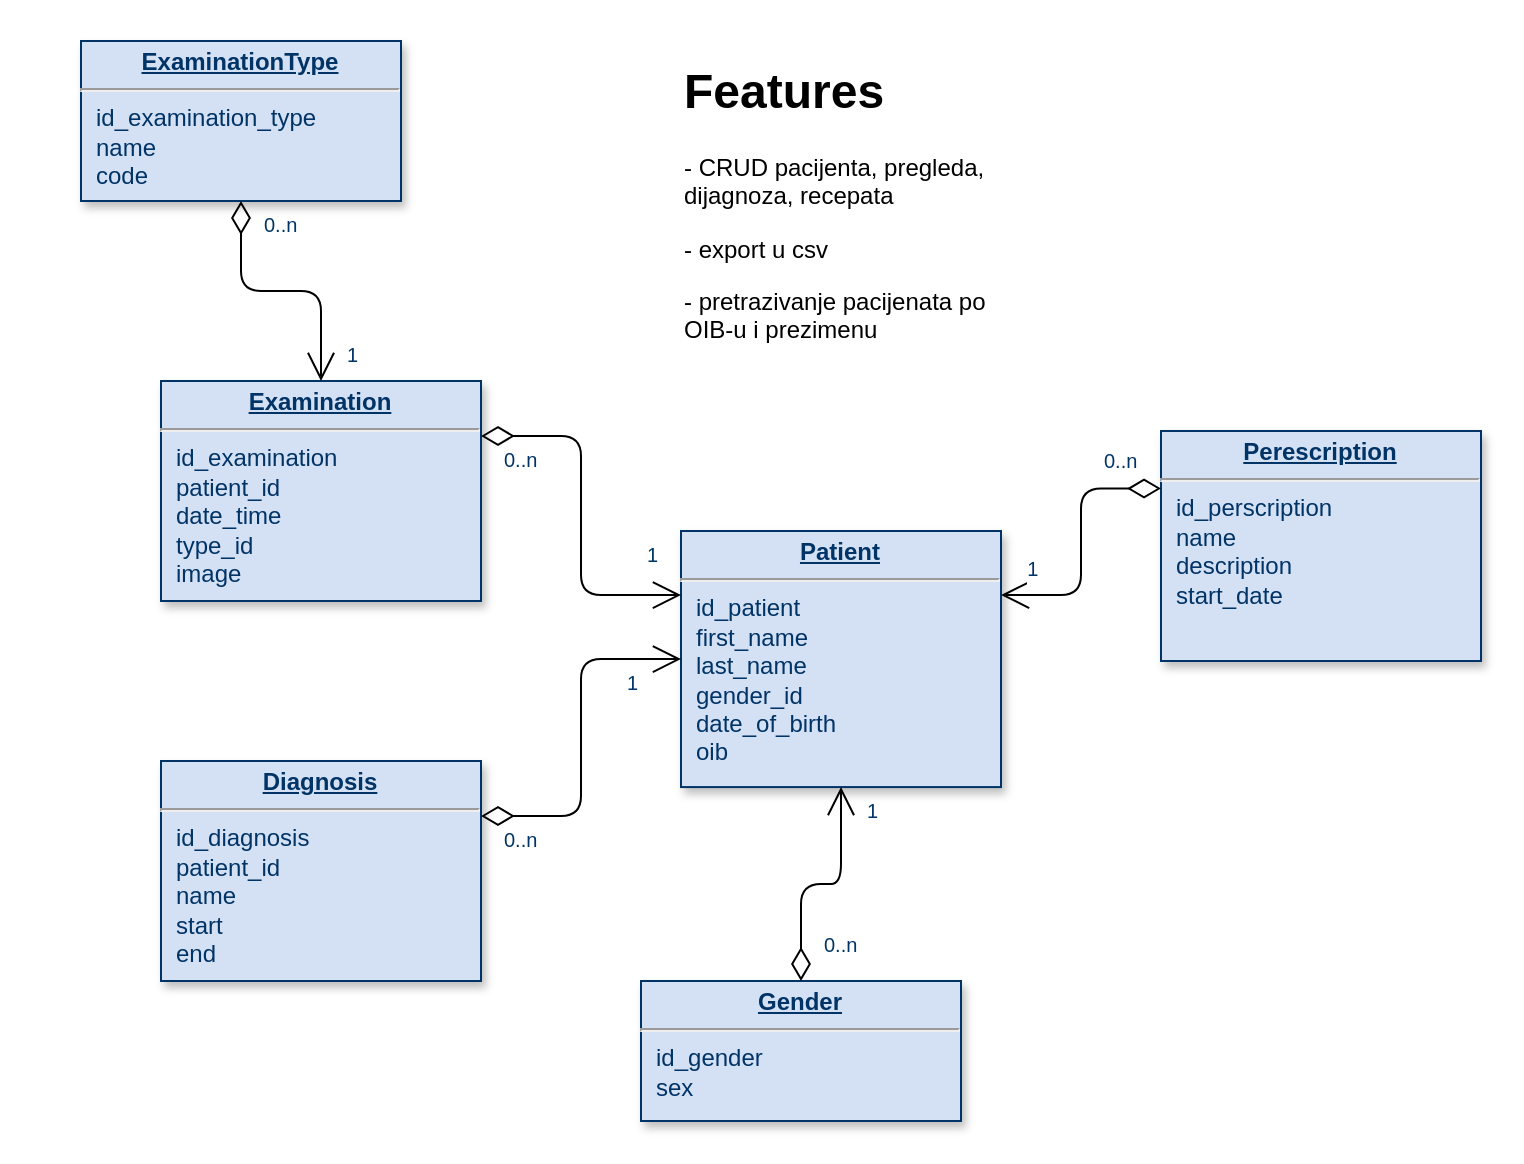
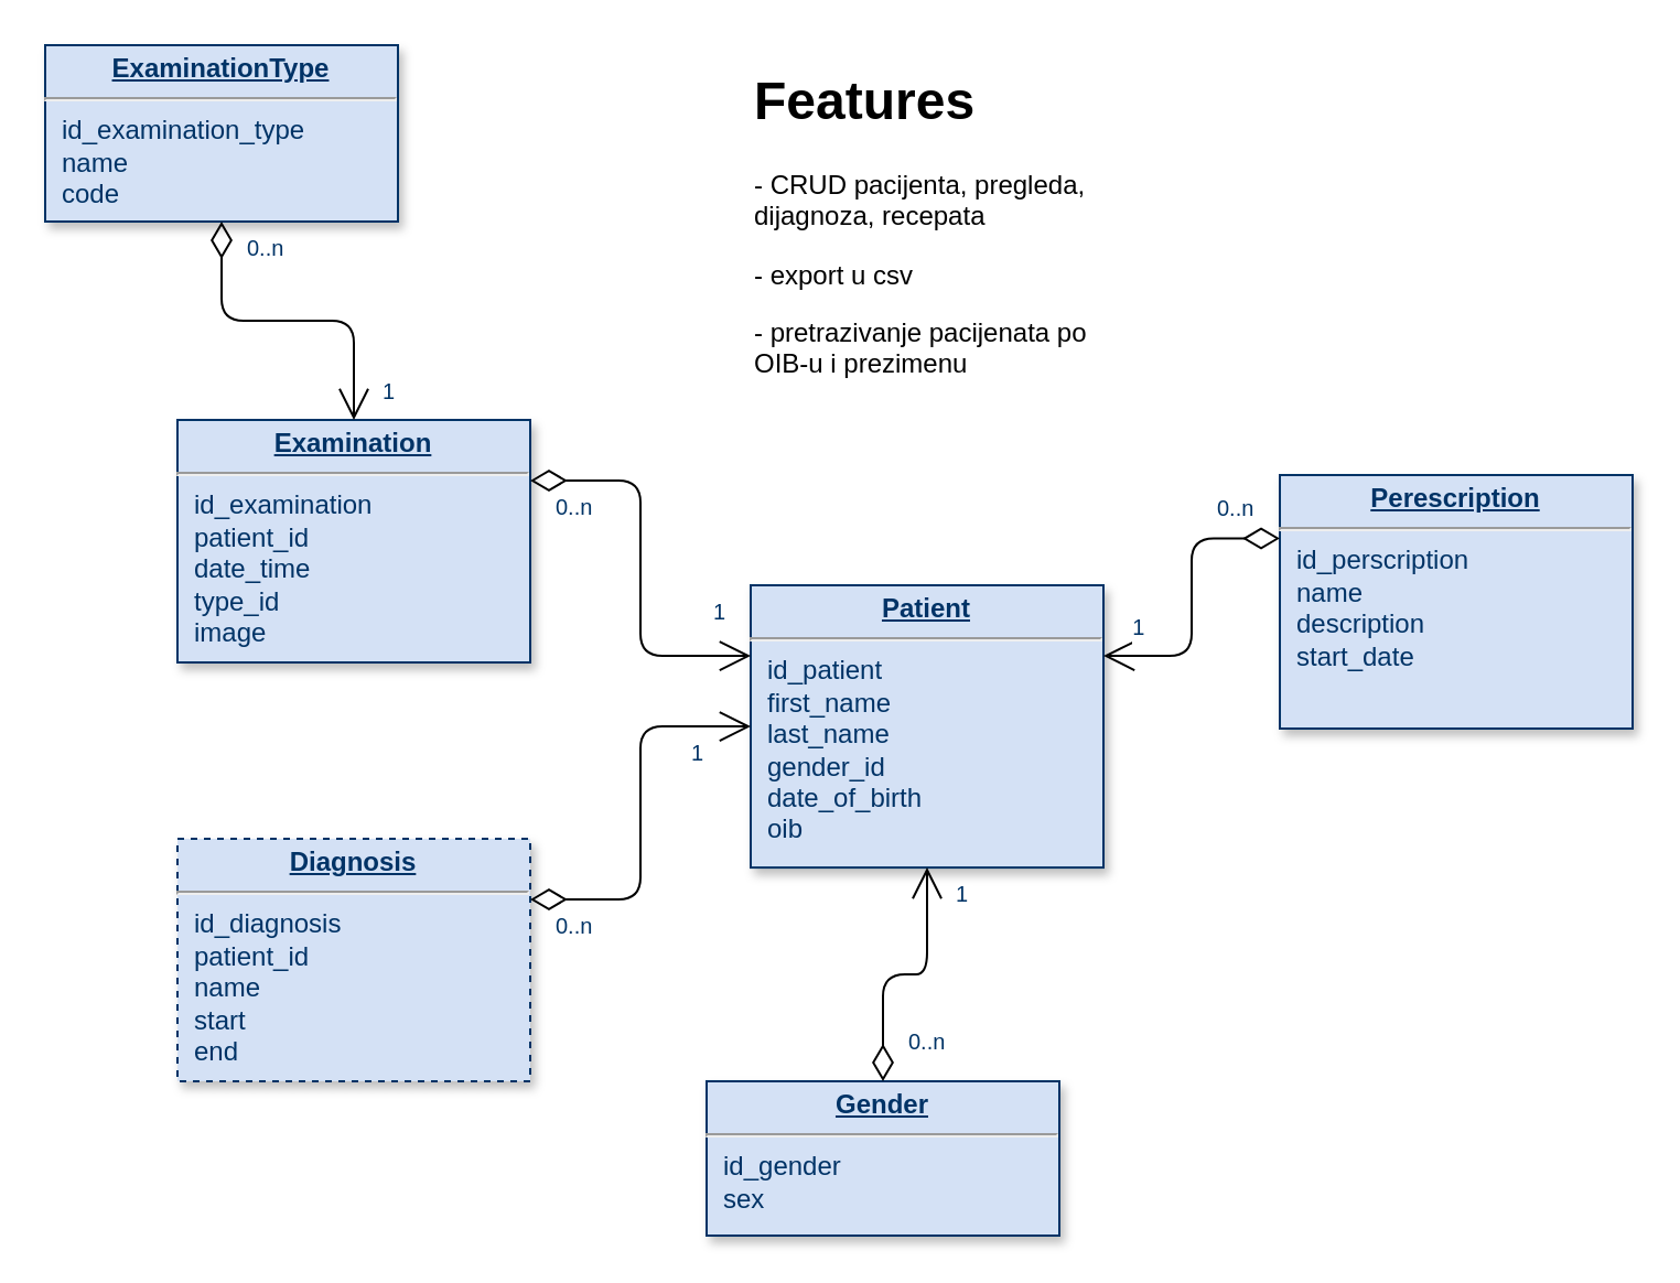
  <mxCell id="0" />
  <mxCell id="1" parent="0" />
  <mxCell id="2" value="&lt;p style=&quot;margin: 0px; margin-top: 4px; text-align: center; text-decoration: underline;&quot;&gt;&lt;b&gt;Perescription&lt;/b&gt;&lt;/p&gt;&lt;hr&gt;&lt;p style=&quot;margin: 0px; margin-left: 8px;&quot;&gt;id_perscription&lt;/p&gt;&lt;p style=&quot;margin: 0px; margin-left: 8px;&quot;&gt;name&lt;/p&gt;&lt;p style=&quot;margin: 0px; margin-left: 8px;&quot;&gt;description&lt;/p&gt;&lt;p style=&quot;margin: 0px; margin-left: 8px;&quot;&gt;start_date&lt;/p&gt;" style="verticalAlign=top;align=left;overflow=fill;fontSize=12;fontFamily=Helvetica;html=1;strokeColor=#003366;shadow=1;fillColor=#D4E1F5;fontColor=#003366" parent="1" vertex="1"><mxGeometry x="580" y="215" width="160" height="115" as="geometry" /></mxCell>
- <mxCell id="3" value="&lt;p style=&quot;margin: 0px; margin-top: 4px; text-align: center; text-decoration: underline;&quot;&gt;&lt;b&gt;Diagnosis&lt;/b&gt;&lt;/p&gt;&lt;hr&gt;&lt;p style=&quot;margin: 0px; margin-left: 8px;&quot;&gt;id_diagnosis&lt;/p&gt;&lt;p style=&quot;margin: 0px; margin-left: 8px;&quot;&gt;patient_id&lt;/p&gt;&lt;p style=&quot;margin: 0px; margin-left: 8px;&quot;&gt;name&lt;/p&gt;&lt;p style=&quot;margin: 0px; margin-left: 8px;&quot;&gt;start&lt;/p&gt;&lt;p style=&quot;margin: 0px; margin-left: 8px;&quot;&gt;end&lt;/p&gt;" style="verticalAlign=top;align=left;overflow=fill;fontSize=12;fontFamily=Helvetica;html=1;strokeColor=#003366;shadow=1;fillColor=#D4E1F5;fontColor=#003366" parent="1" vertex="1"><mxGeometry x="80" y="380" width="160" height="110" as="geometry" /></mxCell>
+ <mxCell id="3" value="&lt;p style=&quot;margin: 0px; margin-top: 4px; text-align: center; text-decoration: underline;&quot;&gt;&lt;b&gt;Diagnosis&lt;/b&gt;&lt;/p&gt;&lt;hr&gt;&lt;p style=&quot;margin: 0px; margin-left: 8px;&quot;&gt;id_diagnosis&lt;/p&gt;&lt;p style=&quot;margin: 0px; margin-left: 8px;&quot;&gt;patient_id&lt;/p&gt;&lt;p style=&quot;margin: 0px; margin-left: 8px;&quot;&gt;name&lt;/p&gt;&lt;p style=&quot;margin: 0px; margin-left: 8px;&quot;&gt;start&lt;/p&gt;&lt;p style=&quot;margin: 0px; margin-left: 8px;&quot;&gt;end&lt;/p&gt;" style="verticalAlign=top;align=left;overflow=fill;fontSize=12;fontFamily=Helvetica;html=1;strokeColor=#003366;shadow=1;fillColor=#D4E1F5;fontColor=#003366;dashed=1;" parent="1" vertex="1"><mxGeometry x="80" y="380" width="160" height="110" as="geometry" /></mxCell>
  <mxCell id="4" value="&lt;p style=&quot;margin: 0px; margin-top: 4px; text-align: center; text-decoration: underline;&quot;&gt;&lt;b&gt;Examination&lt;/b&gt;&lt;/p&gt;&lt;hr&gt;&lt;p style=&quot;margin: 0px; margin-left: 8px;&quot;&gt;id_examination&lt;/p&gt;&lt;p style=&quot;margin: 0px; margin-left: 8px;&quot;&gt;patient_id&lt;/p&gt;&lt;p style=&quot;margin: 0px; margin-left: 8px;&quot;&gt;date_time&lt;/p&gt;&lt;p style=&quot;margin: 0px; margin-left: 8px;&quot;&gt;type_id&lt;/p&gt;&lt;p style=&quot;margin: 0px; margin-left: 8px;&quot;&gt;image&lt;/p&gt;" style="verticalAlign=top;align=left;overflow=fill;fontSize=12;fontFamily=Helvetica;html=1;strokeColor=#003366;shadow=1;fillColor=#D4E1F5;fontColor=#003366" parent="1" vertex="1"><mxGeometry x="80" y="190" width="160" height="110" as="geometry" /></mxCell>
  <mxCell id="5" value="&lt;p style=&quot;margin: 0px; margin-top: 4px; text-align: center; text-decoration: underline;&quot;&gt;&lt;strong&gt;Patient&lt;/strong&gt;&lt;/p&gt;&lt;hr&gt;&lt;p style=&quot;margin: 0px; margin-left: 8px;&quot;&gt;id_patient&lt;/p&gt;&lt;p style=&quot;margin: 0px; margin-left: 8px;&quot;&gt;first_name&lt;/p&gt;&lt;p style=&quot;margin: 0px; margin-left: 8px;&quot;&gt;last_name&lt;/p&gt;&lt;p style=&quot;margin: 0px; margin-left: 8px;&quot;&gt;gender_id&lt;/p&gt;&lt;p style=&quot;margin: 0px; margin-left: 8px;&quot;&gt;date_of_birth&lt;/p&gt;&lt;p style=&quot;margin: 0px; margin-left: 8px;&quot;&gt;oib&lt;/p&gt;" style="verticalAlign=top;align=left;overflow=fill;fontSize=12;fontFamily=Helvetica;html=1;strokeColor=#003366;shadow=1;fillColor=#D4E1F5;fontColor=#003366" parent="1" vertex="1"><mxGeometry x="340" y="265" width="160" height="128.04" as="geometry" /></mxCell>
- <mxCell id="6" value="&lt;p style=&quot;margin: 0px; margin-top: 4px; text-align: center; text-decoration: underline;&quot;&gt;&lt;b&gt;ExaminationType&lt;/b&gt;&lt;/p&gt;&lt;hr&gt;&lt;p style=&quot;margin: 0px; margin-left: 8px;&quot;&gt;id_examination_type&lt;/p&gt;&lt;p style=&quot;margin: 0px; margin-left: 8px;&quot;&gt;name&lt;/p&gt;&lt;p style=&quot;margin: 0px; margin-left: 8px;&quot;&gt;code&lt;/p&gt;" style="verticalAlign=top;align=left;overflow=fill;fontSize=12;fontFamily=Helvetica;html=1;strokeColor=#003366;shadow=1;fillColor=#D4E1F5;fontColor=#003366" parent="1" vertex="1"><mxGeometry x="40" y="20" width="160" height="80" as="geometry" /></mxCell>
+ <mxCell id="6" value="&lt;p style=&quot;margin: 0px; margin-top: 4px; text-align: center; text-decoration: underline;&quot;&gt;&lt;b&gt;ExaminationType&lt;/b&gt;&lt;/p&gt;&lt;hr&gt;&lt;p style=&quot;margin: 0px; margin-left: 8px;&quot;&gt;id_examination_type&lt;/p&gt;&lt;p style=&quot;margin: 0px; margin-left: 8px;&quot;&gt;name&lt;/p&gt;&lt;p style=&quot;margin: 0px; margin-left: 8px;&quot;&gt;code&lt;/p&gt;" style="verticalAlign=top;align=left;overflow=fill;fontSize=12;fontFamily=Helvetica;html=1;strokeColor=#003366;shadow=1;fillColor=#D4E1F5;fontColor=#003366" parent="1" vertex="1"><mxGeometry x="20" y="20" width="160" height="80" as="geometry" /></mxCell>
  <mxCell id="7" value="" style="endArrow=open;endSize=12;startArrow=diamondThin;startSize=14;startFill=0;edgeStyle=orthogonalEdgeStyle;exitX=1;exitY=0.25;exitDx=0;exitDy=0;entryX=0;entryY=0.25;entryDx=0;entryDy=0;" parent="1" source="4" target="5" edge="1"><mxGeometry x="620" y="340" as="geometry"><mxPoint x="250" y="187" as="sourcePoint" /><mxPoint x="250" y="290" as="targetPoint" /></mxGeometry></mxCell>
  <mxCell id="8" value="0..n" style="resizable=0;align=left;verticalAlign=top;labelBackgroundColor=#ffffff;fontSize=10;strokeColor=#003366;shadow=1;fillColor=#D4E1F5;fontColor=#003366" parent="7" connectable="0" vertex="1"><mxGeometry x="-1" relative="1" as="geometry"><mxPoint x="10" as="offset" /></mxGeometry></mxCell>
  <mxCell id="9" value="" style="endArrow=open;endSize=12;startArrow=diamondThin;startSize=14;startFill=0;edgeStyle=orthogonalEdgeStyle;exitX=0.5;exitY=1;exitDx=0;exitDy=0;entryX=0.5;entryY=0;entryDx=0;entryDy=0;" parent="1" source="6" target="4" edge="1"><mxGeometry x="620" y="340" as="geometry"><mxPoint x="120" y="80" as="sourcePoint" /><mxPoint x="120" y="183" as="targetPoint" /></mxGeometry></mxCell>
  <mxCell id="10" value="0..n" style="resizable=0;align=left;verticalAlign=top;labelBackgroundColor=#ffffff;fontSize=10;strokeColor=#003366;shadow=1;fillColor=#D4E1F5;fontColor=#003366" parent="9" connectable="0" vertex="1"><mxGeometry x="-1" relative="1" as="geometry"><mxPoint x="10" as="offset" /></mxGeometry></mxCell>
  <mxCell id="11" value="1" style="resizable=0;align=right;verticalAlign=top;labelBackgroundColor=#ffffff;fontSize=10;strokeColor=#003366;shadow=1;fillColor=#D4E1F5;fontColor=#003366" parent="9" connectable="0" vertex="1"><mxGeometry x="1" relative="1" as="geometry"><mxPoint x="20" y="-25.0" as="offset" /></mxGeometry></mxCell>
  <mxCell id="12" value="" style="endArrow=open;endSize=12;startArrow=diamondThin;startSize=14;startFill=0;edgeStyle=orthogonalEdgeStyle;exitX=1;exitY=0.25;exitDx=0;exitDy=0;entryX=0;entryY=0.5;entryDx=0;entryDy=0;" parent="1" source="3" target="5" edge="1"><mxGeometry x="620" y="340" as="geometry"><mxPoint x="250" y="435.5" as="sourcePoint" /><mxPoint x="340" y="504.5" as="targetPoint" /></mxGeometry></mxCell>
  <mxCell id="13" value="0..n" style="resizable=0;align=left;verticalAlign=top;labelBackgroundColor=#ffffff;fontSize=10;strokeColor=#003366;shadow=1;fillColor=#D4E1F5;fontColor=#003366" parent="12" connectable="0" vertex="1"><mxGeometry x="-1" relative="1" as="geometry"><mxPoint x="10" as="offset" /></mxGeometry></mxCell>
  <mxCell id="14" value="1" style="resizable=0;align=right;verticalAlign=top;labelBackgroundColor=#ffffff;fontSize=10;strokeColor=#003366;shadow=1;fillColor=#D4E1F5;fontColor=#003366" parent="1" connectable="0" vertex="1"><mxGeometry x="330" y="265" as="geometry" /></mxCell>
  <mxCell id="15" value="1" style="resizable=0;align=right;verticalAlign=top;labelBackgroundColor=#ffffff;fontSize=10;strokeColor=#003366;shadow=1;fillColor=#D4E1F5;fontColor=#003366" parent="1" connectable="0" vertex="1"><mxGeometry x="320" y="329.02" as="geometry" /></mxCell>
  <mxCell id="16" value="" style="endArrow=open;endSize=12;startArrow=diamondThin;startSize=14;startFill=0;edgeStyle=orthogonalEdgeStyle;exitX=0;exitY=0.25;exitDx=0;exitDy=0;entryX=1;entryY=0.25;entryDx=0;entryDy=0;" parent="1" source="2" target="5" edge="1"><mxGeometry x="620" y="340" as="geometry"><mxPoint x="500" y="270" as="sourcePoint" /><mxPoint x="560" y="340" as="targetPoint" /></mxGeometry></mxCell>
  <mxCell id="17" value="0..n" style="resizable=0;align=left;verticalAlign=top;labelBackgroundColor=#ffffff;fontSize=10;strokeColor=#003366;shadow=1;fillColor=#D4E1F5;fontColor=#003366" parent="16" connectable="0" vertex="1"><mxGeometry x="-1" relative="1" as="geometry"><mxPoint x="-30" y="-26" as="offset" /></mxGeometry></mxCell>
  <mxCell id="18" value="1" style="resizable=0;align=right;verticalAlign=top;labelBackgroundColor=#ffffff;fontSize=10;strokeColor=#003366;shadow=1;fillColor=#D4E1F5;fontColor=#003366" parent="16" connectable="0" vertex="1"><mxGeometry x="1" relative="1" as="geometry"><mxPoint x="20" y="-25.0" as="offset" /></mxGeometry></mxCell>
  <mxCell id="19" value="&lt;h1 style=&quot;margin-top: 0px;&quot;&gt;Features&lt;/h1&gt;&lt;p&gt;- CRUD pacijenta, pregleda, dijagnoza, recepata&lt;/p&gt;&lt;p&gt;- export u csv&lt;/p&gt;&lt;p&gt;- pretrazivanje pacijenata po OIB-u i prezimenu&lt;/p&gt;" style="text;html=1;whiteSpace=wrap;overflow=hidden;rounded=0;" parent="1" vertex="1"><mxGeometry x="340" y="25" width="160" height="190" as="geometry" /></mxCell>
  <mxCell id="20" value="&lt;p style=&quot;margin: 0px; margin-top: 4px; text-align: center; text-decoration: underline;&quot;&gt;&lt;b&gt;Gender&lt;/b&gt;&lt;/p&gt;&lt;hr&gt;&lt;p style=&quot;margin: 0px; margin-left: 8px;&quot;&gt;id_gender&lt;/p&gt;&lt;p style=&quot;margin: 0px; margin-left: 8px;&quot;&gt;sex&lt;/p&gt;" style="verticalAlign=top;align=left;overflow=fill;fontSize=12;fontFamily=Helvetica;html=1;strokeColor=#003366;shadow=1;fillColor=#D4E1F5;fontColor=#003366" parent="1" vertex="1"><mxGeometry x="320" y="490" width="160" height="70" as="geometry" /></mxCell>
  <mxCell id="21" value="" style="endArrow=open;endSize=12;startArrow=diamondThin;startSize=14;startFill=0;edgeStyle=orthogonalEdgeStyle;exitX=0.5;exitY=0;exitDx=0;exitDy=0;entryX=0.5;entryY=1;entryDx=0;entryDy=0;" parent="1" source="20" target="5" edge="1"><mxGeometry x="620" y="340" as="geometry"><mxPoint x="379.46" y="446" as="sourcePoint" /><mxPoint x="479.46" y="370" as="targetPoint" /></mxGeometry></mxCell>
  <mxCell id="22" value="0..n" style="resizable=0;align=left;verticalAlign=top;labelBackgroundColor=#ffffff;fontSize=10;strokeColor=#003366;shadow=1;fillColor=#D4E1F5;fontColor=#003366" parent="21" connectable="0" vertex="1"><mxGeometry x="-1" relative="1" as="geometry"><mxPoint x="10" y="-30" as="offset" /></mxGeometry></mxCell>
  <mxCell id="23" value="1" style="resizable=0;align=right;verticalAlign=top;labelBackgroundColor=#ffffff;fontSize=10;strokeColor=#003366;shadow=1;fillColor=#D4E1F5;fontColor=#003366" parent="1" connectable="0" vertex="1"><mxGeometry x="440" y="393.04" as="geometry" /></mxCell>
